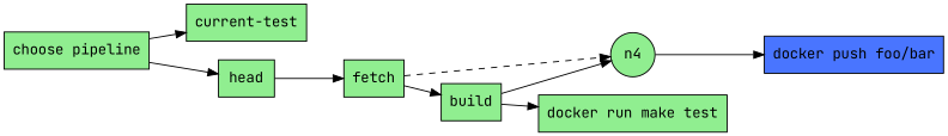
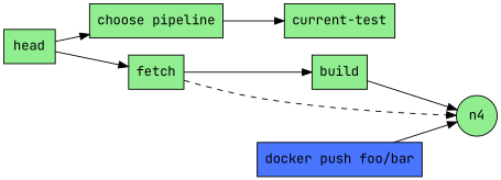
  digraph {
    fontname="JetBrains Mono"
    rankdir=LR
    node [fillcolor="#90ee90" fontname="JetBrains Mono" shape=box style=filled]
    edge [fontname="JetBrains Mono"]
    n3 [label="current-test"]
    n2 [label="choose pipeline"]
    n8 [label=head]
    n7 [label=fetch]
    n6 [label=build]
    n4 [shape=circle]
-   n5 [label="docker run make test"]
    n1 [fillcolor="#4975ff" label="docker push foo/bar"]
    n2 -> n3
-   n2 -> n8
+   n8 -> n2
    n8 -> n7
    n7 -> n6
    n7 -> n4 [style=dashed]
    n6 -> n4
-   n6 -> n5
-   n4 -> n1
+   n1 -> n4
  }
